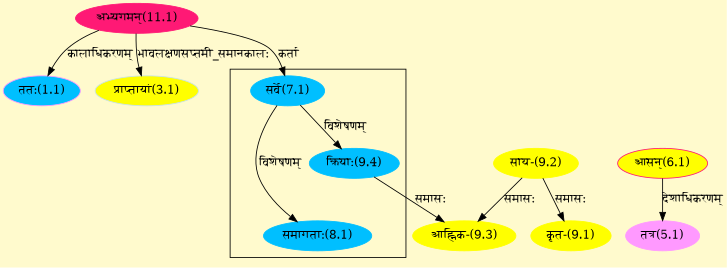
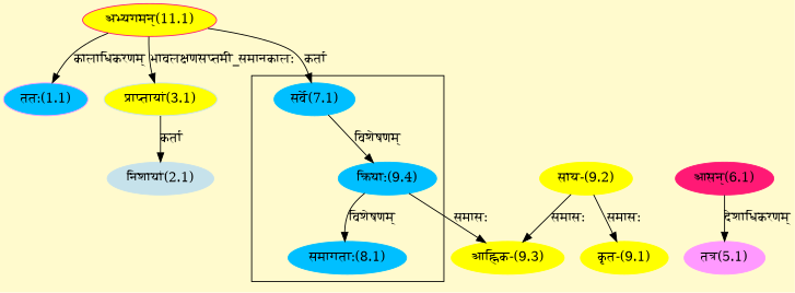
  digraph {
    bgcolor=lemonchiffon1
    compound=true
    rankdir=BT
    node [color="#00BFFF" style=filled]
    edge [dir=back]
    n1 [label="सर्वे(7.1)"]
    n2 [label="समागताः(8.1)"]
    n3 [label="क्रियाः(9.4)"]
-   n4 [color="#FF1975" label="अभ्यगमन्(11.1)"]
-   n5 [color="#FF1975" label="आसन्(6.1)" fillcolor="#FFFF00"]
+   n4 [color="#FF1975" label="अभ्यगमन्(11.1)" fillcolor="#FFFF00"]
+   n5 [color="#FF1975" label="आसन्(6.1)"]
    n6 [color="#FF99FF" fillcolor="#00BFFF" label="ततः(1.1)"]
+   n7 [color="#C6E2EB" label="निशायां(2.1)"]
    n8 [color="#C6E2EB" fillcolor="#FFFF00" label="प्राप्तायां(3.1)"]
    n9 [color="#FF99FF" label="तत्र(5.1)"]
    n10 [color="#FFFF00" label="कृत-(9.1)"]
    n11 [color="#FFFF00" label="साय-(9.2)"]
    n12 [color="#FFFF00" label="आह्निक-(9.3)"]
    subgraph cluster_1 {
      n1
      n2
      n3
    }
    n1 -> n4 [label="कर्ता"]
-   n2 -> n1 [label="विशेषणम्"]
+   n2 -> n3 [label="विशेषणम्"]
    n3 -> n1 [label="विशेषणम्"]
    n6 -> n4 [label="कालाधिकरणम्"]
+   n7 -> n8 [label="कर्ता"]
    n8 -> n4 [label="भावलक्षणसप्तमी_समानकालः"]
    n9 -> n5 [label="देशाधिकरणम्"]
    n10 -> n11 [label="समासः"]
    n12 -> n3 [label="समासः"]
    n12 -> n11 [label="समासः"]
  }
